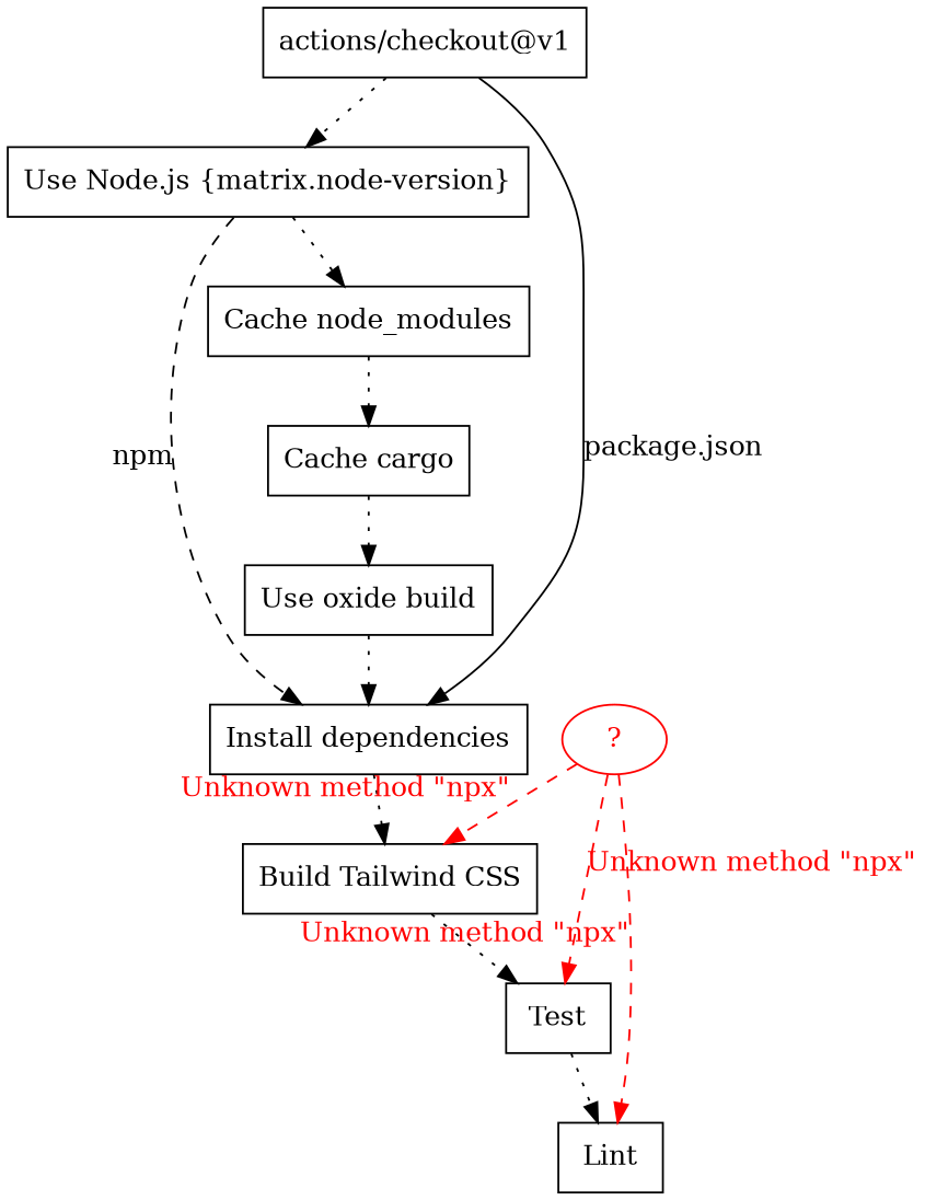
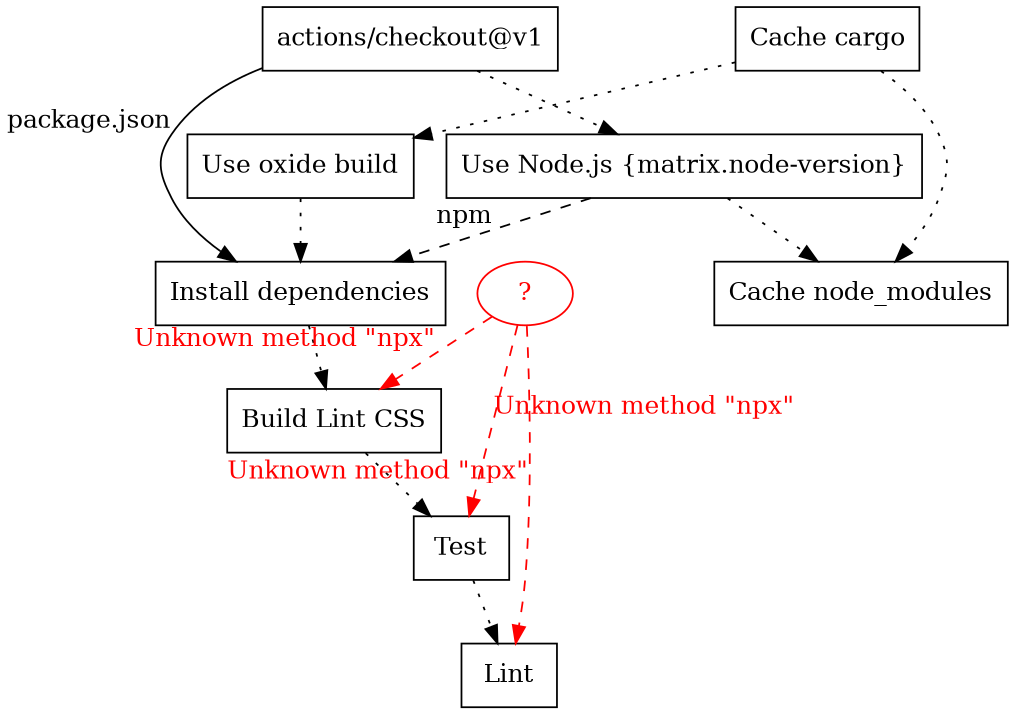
  digraph {
    node [shape=rect]
    edge [style=dotted]
    n1 [label="actions/checkout@v1"]
    "Use Node.js {matrix.node-version}"
    "Install dependencies"
    "Cache node_modules"
-   "Build Tailwind CSS"
+   "Build Tailwind CSS" [label="Build Lint CSS"]
    "Cache cargo"
    n7 [label="Use oxide build"]
    Test
    Lint
    "?" [color=red fontcolor=red shape=ellipse]
    n1 -> "Use Node.js {matrix.node-version}"
    n1 -> "Install dependencies" [decorate=false xlabel="package.json" style=""]
    "Use Node.js {matrix.node-version}" -> "Install dependencies" [style=dashed xlabel=npm]
    "Use Node.js {matrix.node-version}" -> "Cache node_modules"
    "Install dependencies" -> "Build Tailwind CSS"
-   "Cache node_modules" -> "Cache cargo"
+   "Cache cargo" -> "Cache node_modules"
    "Build Tailwind CSS" -> Test
    "Cache cargo" -> n7
    n7 -> "Install dependencies"
    Test -> Lint
    "?" -> "Build Tailwind CSS" [color=red fontcolor=red style=dashed xlabel="Unknown method \"npx\""]
    "?" -> Test [color=red fontcolor=red style=dashed xlabel="Unknown method \"npx\""]
    "?" -> Lint [color=red fontcolor=red style=dashed xlabel="Unknown method \"npx\""]
  }
